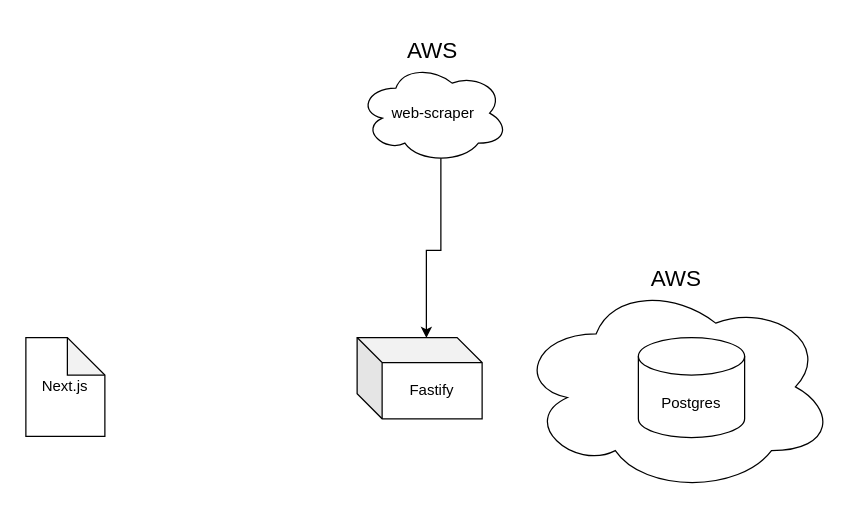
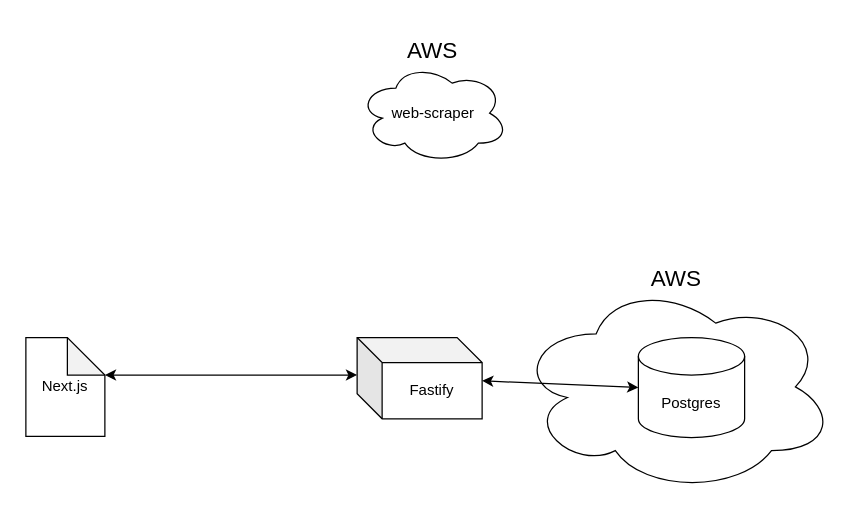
  <mxCell id="0" />
  <mxCell id="1" parent="0" />
  <mxCell id="2" value="" style="ellipse;shape=cloud;whiteSpace=wrap;html=1;" vertex="1" parent="1"><mxGeometry x="412.5" y="224" width="255" height="170" as="geometry" /></mxCell>
  <mxCell id="3" value="Postgres" style="shape=cylinder3;whiteSpace=wrap;html=1;boundedLbl=1;backgroundOutline=1;size=15;" vertex="1" parent="1"><mxGeometry x="510" y="269.5" width="85" height="80" as="geometry" /></mxCell>
  <mxCell id="4" value="Next.js" style="shape=note;whiteSpace=wrap;html=1;backgroundOutline=1;darkOpacity=0.05;" vertex="1" parent="1"><mxGeometry x="20" y="269.5" width="63.2" height="79" as="geometry" /></mxCell>
  <mxCell id="5" value="Fastify" style="shape=cube;whiteSpace=wrap;html=1;boundedLbl=1;backgroundOutline=1;darkOpacity=0.05;darkOpacity2=0.1;" vertex="1" parent="1"><mxGeometry x="285" y="269.5" width="100" height="65" as="geometry" /></mxCell>
+ <mxCell id="6" value="" style="endArrow=classic;startArrow=classic;html=1;rounded=0;exitX=0;exitY=0;exitDx=63.2;exitDy=30;exitPerimeter=0;entryX=0;entryY=0;entryDx=0;entryDy=30;entryPerimeter=0;" edge="1" parent="1" source="4" target="5"><mxGeometry width="50" height="50" relative="1" as="geometry"><mxPoint x="300" y="300" as="sourcePoint" /><mxPoint x="350" y="250" as="targetPoint" /></mxGeometry></mxCell>
  <mxCell id="7" value="web-scraper" style="ellipse;shape=cloud;whiteSpace=wrap;html=1;" vertex="1" parent="1"><mxGeometry x="286" y="50" width="120" height="80" as="geometry" /></mxCell>
- <mxCell id="9" style="edgeStyle=orthogonalEdgeStyle;rounded=0;orthogonalLoop=1;jettySize=auto;html=1;exitX=0.55;exitY=0.95;exitDx=0;exitDy=0;exitPerimeter=0;entryX=0.554;entryY=0.006;entryDx=0;entryDy=0;entryPerimeter=0;" edge="1" parent="1" source="7" target="5"><mxGeometry relative="1" as="geometry" /></mxCell>
+ <mxCell id="8" value="" style="endArrow=classic;startArrow=classic;html=1;rounded=0;entryX=0;entryY=0.5;entryDx=0;entryDy=0;entryPerimeter=0;" edge="1" parent="1" source="5" target="3"><mxGeometry width="50" height="50" relative="1" as="geometry"><mxPoint x="300" y="350" as="sourcePoint" /><mxPoint x="350" y="300" as="targetPoint" /></mxGeometry></mxCell>
  <mxCell id="10" value="&lt;font style=&quot;font-size: 18px;&quot;&gt;AWS&lt;/font&gt;" style="text;html=1;align=center;verticalAlign=middle;resizable=0;points=[];autosize=1;strokeColor=none;fillColor=none;" vertex="1" parent="1"><mxGeometry x="510" y="203" width="60" height="40" as="geometry" /></mxCell>
  <mxCell id="11" value="&lt;font style=&quot;font-size: 18px;&quot;&gt;AWS&lt;/font&gt;" style="text;html=1;align=center;verticalAlign=middle;resizable=0;points=[];autosize=1;strokeColor=none;fillColor=none;" vertex="1" parent="1"><mxGeometry x="315" y="20" width="60" height="40" as="geometry" /></mxCell>
